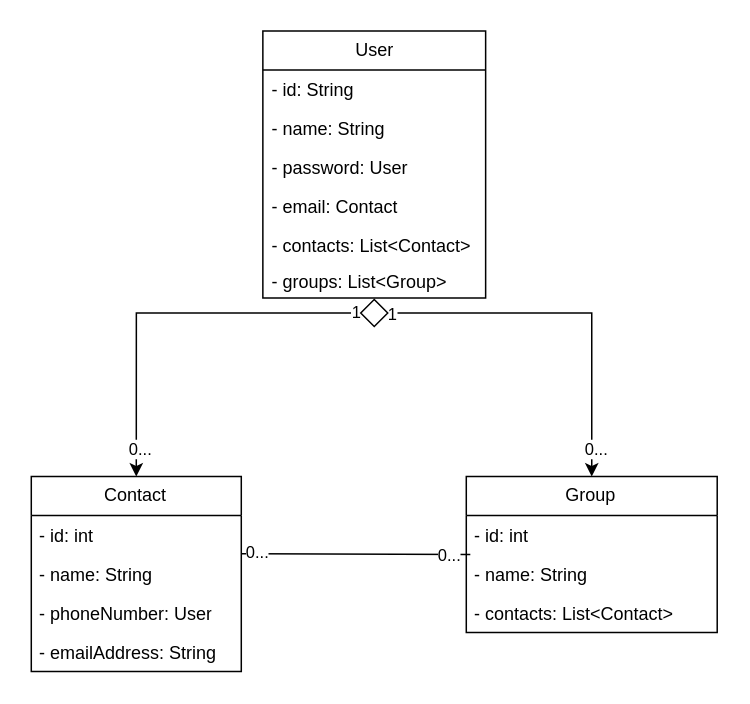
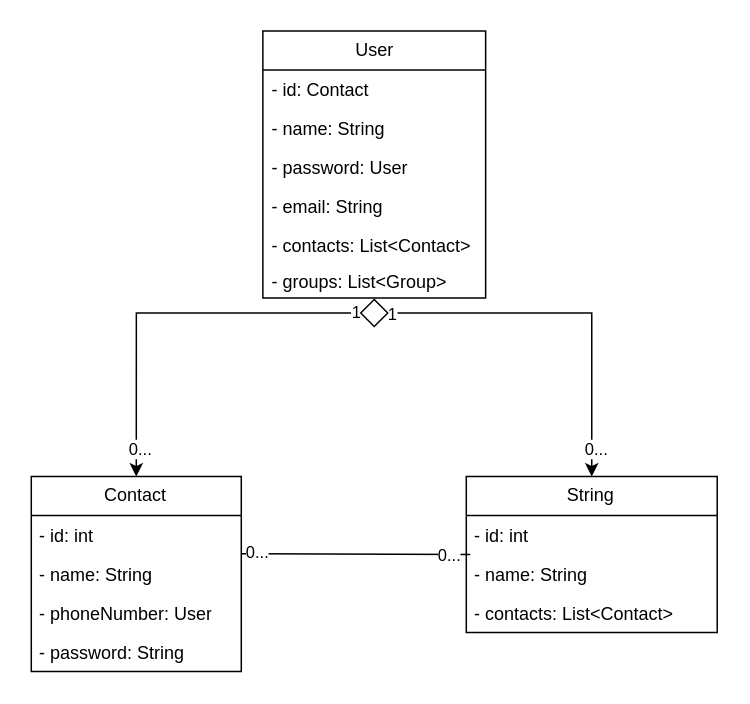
  <mxCell id="0" />
  <mxCell id="1" parent="0" />
  <mxCell id="2" value="Contact" style="swimlane;fontStyle=0;childLayout=stackLayout;horizontal=1;startSize=26;fillColor=none;horizontalStack=0;resizeParent=1;resizeParentMax=0;resizeLast=0;collapsible=1;marginBottom=0;whiteSpace=wrap;html=1;" parent="1" vertex="1"><mxGeometry x="20.36" y="317" width="140" height="130" as="geometry" /></mxCell>
  <mxCell id="3" value="- id: int" style="text;strokeColor=none;fillColor=none;align=left;verticalAlign=top;spacingLeft=4;spacingRight=4;overflow=hidden;rotatable=0;points=[[0,0.5],[1,0.5]];portConstraint=eastwest;whiteSpace=wrap;html=1;" parent="2" vertex="1"><mxGeometry y="26" width="140" height="26" as="geometry" /></mxCell>
  <mxCell id="4" value="- name: String" style="text;strokeColor=none;fillColor=none;align=left;verticalAlign=top;spacingLeft=4;spacingRight=4;overflow=hidden;rotatable=0;points=[[0,0.5],[1,0.5]];portConstraint=eastwest;whiteSpace=wrap;html=1;" parent="2" vertex="1"><mxGeometry y="52" width="140" height="26" as="geometry" /></mxCell>
  <mxCell id="5" value="- phoneNumber: User" style="text;strokeColor=none;fillColor=none;align=left;verticalAlign=top;spacingLeft=4;spacingRight=4;overflow=hidden;rotatable=0;points=[[0,0.5],[1,0.5]];portConstraint=eastwest;whiteSpace=wrap;html=1;" parent="2" vertex="1"><mxGeometry y="78" width="140" height="26" as="geometry" /></mxCell>
- <mxCell id="6" value="- emailAddress: String" style="text;strokeColor=none;fillColor=none;align=left;verticalAlign=top;spacingLeft=4;spacingRight=4;overflow=hidden;rotatable=0;points=[[0,0.5],[1,0.5]];portConstraint=eastwest;whiteSpace=wrap;html=1;" parent="2" vertex="1"><mxGeometry y="104" width="140" height="26" as="geometry" /></mxCell>
+ <mxCell id="6" value="- password: String" style="text;strokeColor=none;fillColor=none;align=left;verticalAlign=top;spacingLeft=4;spacingRight=4;overflow=hidden;rotatable=0;points=[[0,0.5],[1,0.5]];portConstraint=eastwest;whiteSpace=wrap;html=1;" parent="2" vertex="1"><mxGeometry y="104" width="140" height="26" as="geometry" /></mxCell>
  <mxCell id="7" value="User" style="swimlane;fontStyle=0;childLayout=stackLayout;horizontal=1;startSize=26;fillColor=none;horizontalStack=0;resizeParent=1;resizeParentMax=0;resizeLast=0;collapsible=1;marginBottom=0;whiteSpace=wrap;html=1;" parent="1" vertex="1"><mxGeometry x="174.74" y="20" width="148.52" height="178" as="geometry" /></mxCell>
- <mxCell id="8" value="- id: String" style="text;strokeColor=none;fillColor=none;align=left;verticalAlign=top;spacingLeft=4;spacingRight=4;overflow=hidden;rotatable=0;points=[[0,0.5],[1,0.5]];portConstraint=eastwest;whiteSpace=wrap;html=1;" parent="7" vertex="1"><mxGeometry y="26" width="148.52" height="26" as="geometry" /></mxCell>
+ <mxCell id="8" value="- id: Contact" style="text;strokeColor=none;fillColor=none;align=left;verticalAlign=top;spacingLeft=4;spacingRight=4;overflow=hidden;rotatable=0;points=[[0,0.5],[1,0.5]];portConstraint=eastwest;whiteSpace=wrap;html=1;" parent="7" vertex="1"><mxGeometry y="26" width="148.52" height="26" as="geometry" /></mxCell>
  <mxCell id="9" value="- name: String" style="text;strokeColor=none;fillColor=none;align=left;verticalAlign=top;spacingLeft=4;spacingRight=4;overflow=hidden;rotatable=0;points=[[0,0.5],[1,0.5]];portConstraint=eastwest;whiteSpace=wrap;html=1;" parent="7" vertex="1"><mxGeometry y="52" width="148.52" height="26" as="geometry" /></mxCell>
  <mxCell id="10" value="- password: User" style="text;strokeColor=none;fillColor=none;align=left;verticalAlign=top;spacingLeft=4;spacingRight=4;overflow=hidden;rotatable=0;points=[[0,0.5],[1,0.5]];portConstraint=eastwest;whiteSpace=wrap;html=1;" parent="7" vertex="1"><mxGeometry y="78" width="148.52" height="26" as="geometry" /></mxCell>
- <mxCell id="11" value="- email: Contact" style="text;strokeColor=none;fillColor=none;align=left;verticalAlign=top;spacingLeft=4;spacingRight=4;overflow=hidden;rotatable=0;points=[[0,0.5],[1,0.5]];portConstraint=eastwest;whiteSpace=wrap;html=1;" parent="7" vertex="1"><mxGeometry y="104" width="148.52" height="26" as="geometry" /></mxCell>
+ <mxCell id="11" value="- email: String" style="text;strokeColor=none;fillColor=none;align=left;verticalAlign=top;spacingLeft=4;spacingRight=4;overflow=hidden;rotatable=0;points=[[0,0.5],[1,0.5]];portConstraint=eastwest;whiteSpace=wrap;html=1;" parent="7" vertex="1"><mxGeometry y="104" width="148.52" height="26" as="geometry" /></mxCell>
  <mxCell id="12" value="- contacts: List&amp;lt;Contact&amp;gt;" style="text;strokeColor=none;fillColor=none;align=left;verticalAlign=top;spacingLeft=4;spacingRight=4;overflow=hidden;rotatable=0;points=[[0,0.5],[1,0.5]];portConstraint=eastwest;whiteSpace=wrap;html=1;" parent="7" vertex="1"><mxGeometry y="130" width="148.52" height="24" as="geometry" /></mxCell>
  <mxCell id="13" value="- groups: List&amp;lt;Group&amp;gt;" style="text;strokeColor=none;fillColor=none;align=left;verticalAlign=top;spacingLeft=4;spacingRight=4;overflow=hidden;rotatable=0;points=[[0,0.5],[1,0.5]];portConstraint=eastwest;whiteSpace=wrap;html=1;" parent="7" vertex="1"><mxGeometry y="154" width="148.52" height="24" as="geometry" /></mxCell>
- <mxCell id="14" value="Group" style="swimlane;fontStyle=0;childLayout=stackLayout;horizontal=1;startSize=26;fillColor=none;horizontalStack=0;resizeParent=1;resizeParentMax=0;resizeLast=0;collapsible=1;marginBottom=0;whiteSpace=wrap;html=1;" parent="1" vertex="1"><mxGeometry x="310.36" y="317" width="167.28" height="104" as="geometry" /></mxCell>
+ <mxCell id="14" value="String" style="swimlane;fontStyle=0;childLayout=stackLayout;horizontal=1;startSize=26;fillColor=none;horizontalStack=0;resizeParent=1;resizeParentMax=0;resizeLast=0;collapsible=1;marginBottom=0;whiteSpace=wrap;html=1;" parent="1" vertex="1"><mxGeometry x="310.36" y="317" width="167.28" height="104" as="geometry" /></mxCell>
  <mxCell id="15" value="- id: int" style="text;strokeColor=none;fillColor=none;align=left;verticalAlign=top;spacingLeft=4;spacingRight=4;overflow=hidden;rotatable=0;points=[[0,0.5],[1,0.5]];portConstraint=eastwest;whiteSpace=wrap;html=1;" parent="14" vertex="1"><mxGeometry y="26" width="167.28" height="26" as="geometry" /></mxCell>
  <mxCell id="16" value="- name: String" style="text;strokeColor=none;fillColor=none;align=left;verticalAlign=top;spacingLeft=4;spacingRight=4;overflow=hidden;rotatable=0;points=[[0,0.5],[1,0.5]];portConstraint=eastwest;whiteSpace=wrap;html=1;" parent="14" vertex="1"><mxGeometry y="52" width="167.28" height="26" as="geometry" /></mxCell>
  <mxCell id="17" value="- contacts: List&amp;lt;Contact&amp;gt;" style="text;strokeColor=none;fillColor=none;align=left;verticalAlign=top;spacingLeft=4;spacingRight=4;overflow=hidden;rotatable=0;points=[[0,0.5],[1,0.5]];portConstraint=eastwest;whiteSpace=wrap;html=1;" parent="14" vertex="1"><mxGeometry y="78" width="167.28" height="26" as="geometry" /></mxCell>
  <mxCell id="18" style="edgeStyle=orthogonalEdgeStyle;rounded=0;orthogonalLoop=1;jettySize=auto;html=1;entryX=0.5;entryY=0;entryDx=0;entryDy=0;" parent="1" source="24" target="2" edge="1"><mxGeometry relative="1" as="geometry" /></mxCell>
  <mxCell id="19" value="0..." style="edgeLabel;html=1;align=center;verticalAlign=middle;resizable=0;points=[];" parent="18" vertex="1" connectable="0"><mxGeometry x="0.853" y="2" relative="1" as="geometry"><mxPoint as="offset" /></mxGeometry></mxCell>
  <mxCell id="20" style="edgeStyle=orthogonalEdgeStyle;rounded=0;orthogonalLoop=1;jettySize=auto;html=1;entryX=0.5;entryY=0;entryDx=0;entryDy=0;" parent="1" source="24" target="14" edge="1"><mxGeometry relative="1" as="geometry" /></mxCell>
  <mxCell id="21" value="1" style="edgeLabel;html=1;align=center;verticalAlign=middle;resizable=0;points=[];" parent="20" vertex="1" connectable="0"><mxGeometry x="-0.886" relative="1" as="geometry"><mxPoint x="-12" as="offset" /></mxGeometry></mxCell>
  <mxCell id="22" value="1" style="edgeLabel;html=1;align=center;verticalAlign=middle;resizable=0;points=[];" parent="20" vertex="1" connectable="0"><mxGeometry x="-0.886" relative="1" as="geometry"><mxPoint x="-36" y="-1" as="offset" /></mxGeometry></mxCell>
  <mxCell id="23" value="0..." style="edgeLabel;html=1;align=center;verticalAlign=middle;resizable=0;points=[];" parent="20" vertex="1" connectable="0"><mxGeometry x="0.845" y="2" relative="1" as="geometry"><mxPoint as="offset" /></mxGeometry></mxCell>
  <mxCell id="24" value="" style="rhombus;whiteSpace=wrap;html=1;" parent="1" vertex="1"><mxGeometry x="240" y="199" width="18" height="18" as="geometry" /></mxCell>
  <mxCell id="25" value="" style="edgeStyle=elbowEdgeStyle;html=1;endArrow=none;elbow=vertical;rounded=0;entryX=0.016;entryY=0;entryDx=0;entryDy=0;entryPerimeter=0;" parent="1" target="16" edge="1"><mxGeometry width="160" relative="1" as="geometry"><mxPoint x="160.36" y="368.5" as="sourcePoint" /><mxPoint x="289" y="369" as="targetPoint" /></mxGeometry></mxCell>
  <mxCell id="26" value="0..." style="edgeLabel;html=1;align=center;verticalAlign=middle;resizable=0;points=[];" parent="25" vertex="1" connectable="0"><mxGeometry x="-0.855" y="2" relative="1" as="geometry"><mxPoint as="offset" /></mxGeometry></mxCell>
  <mxCell id="27" value="0..." style="edgeLabel;html=1;align=center;verticalAlign=middle;resizable=0;points=[];" parent="25" vertex="1" connectable="0"><mxGeometry x="0.751" relative="1" as="geometry"><mxPoint x="5" as="offset" /></mxGeometry></mxCell>
